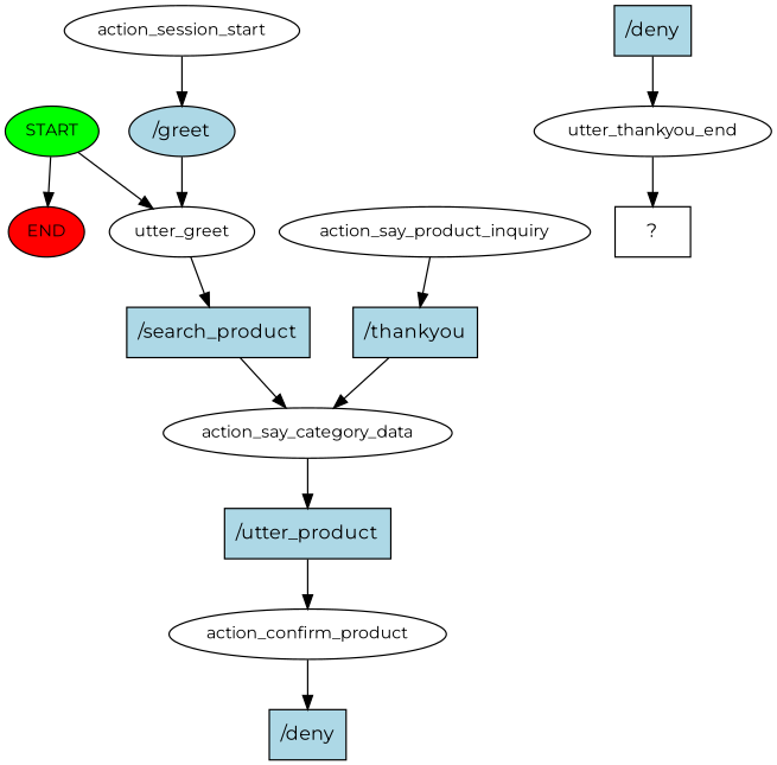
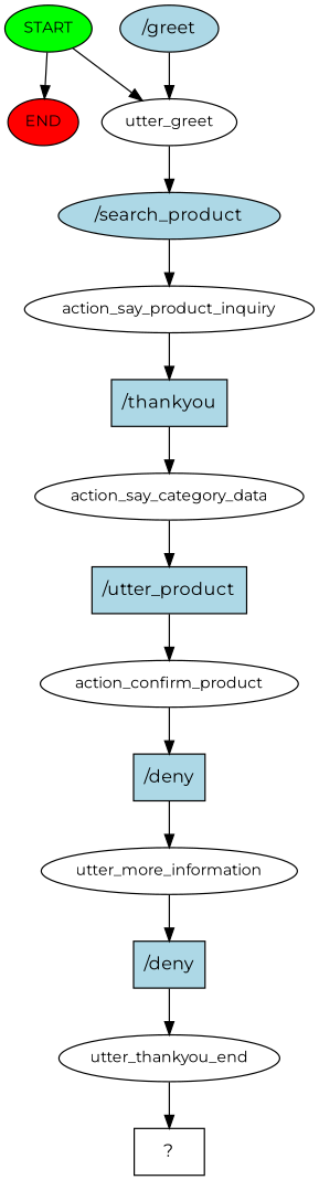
  digraph {
    fontname=Montserrat
    node [fontname=Montserrat fontsize=12]
    edge [fontname=Montserrat]
    n1 [fillcolor=green label=START style=filled]
    n2 [fillcolor=red label=END style=filled]
    n3 [label=utter_greet]
-   n4 [label=action_session_start]
    n5 [fillcolor=lightblue label="/greet" shape=ellipse style=filled fontsize=""]
-   n6 [fillcolor=lightblue label="/search_product" shape=rect style=filled fontsize=""]
+   n6 [fillcolor=lightblue label="/search_product" shape=ellipse style=filled fontsize=""]
    n7 [label=action_say_product_inquiry]
    n8 [fillcolor=lightblue label="/thankyou" shape=rect style=filled fontsize=""]
    n9 [label=action_say_category_data]
    n10 [fillcolor=lightblue label="/utter_product" shape=rect style=filled fontsize=""]
    n11 [label=action_confirm_product]
    n12 [fillcolor=lightblue label="/deny" shape=rect style=filled fontsize=""]
+   n13 [label=utter_more_information]
    n14 [fillcolor=lightblue label="/deny" shape=rect style=filled fontsize=""]
    n15 [label=utter_thankyou_end]
    n16 [label="  ?  " shape=rect fontsize=""]
    n1 -> n2
    n1 -> n3
    n3 -> n6
-   n4 -> n5
    n5 -> n3
-   n6 -> n9
+   n6 -> n7
    n7 -> n8
    n8 -> n9
    n9 -> n10
    n10 -> n11
    n11 -> n12
+   n12 -> n13
+   n13 -> n14
    n14 -> n15
    n15 -> n16
  }
